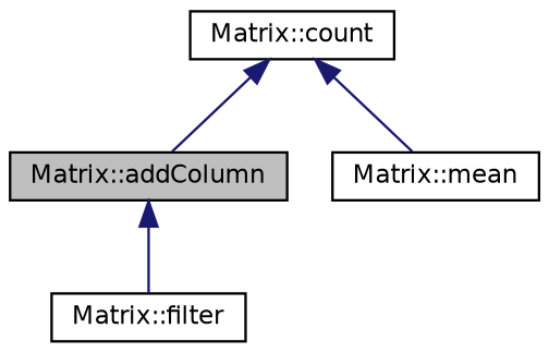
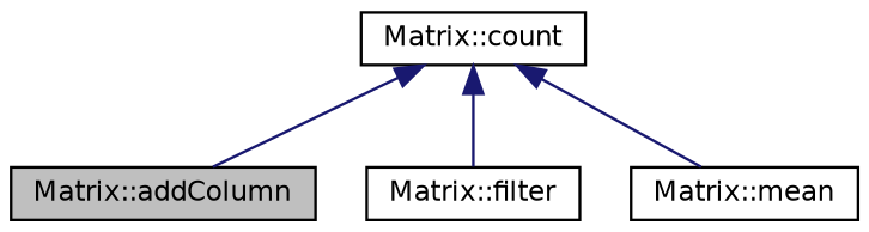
  digraph {
    rankdir=TB
    node [color=black fontname=Helvetica fontsize=10 shape=record]
    edge [color=midnightblue dir=back fontname=Helvetica fontsize=10 labelfontname=Helvetica labelfontsize=10 style=solid]
    n1 [fillcolor=grey75 fontcolor=black height=0.2 label="Matrix::addColumn" style=filled width=0.4]
    n2 [height=0.2 label="Matrix::filter" width=0.4]
    n3 [height=0.2 label="Matrix::count" width=0.4]
    n4 [height=0.2 label="Matrix::mean" width=0.4]
-   n1 -> n2
+   n3 -> n2
    n3 -> n1
    n3 -> n4
  }
